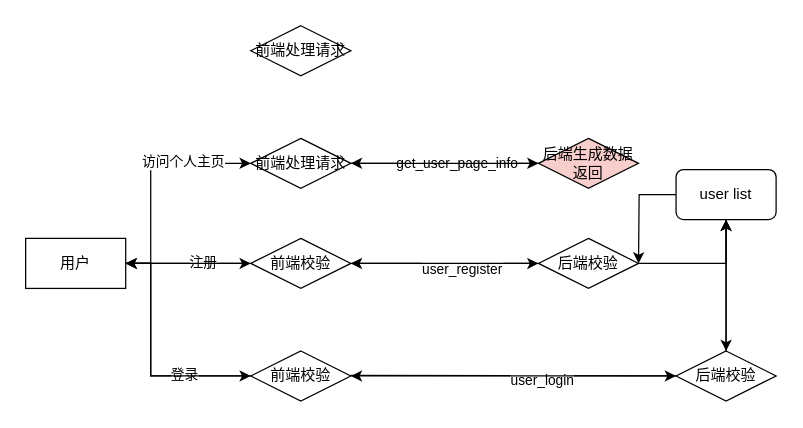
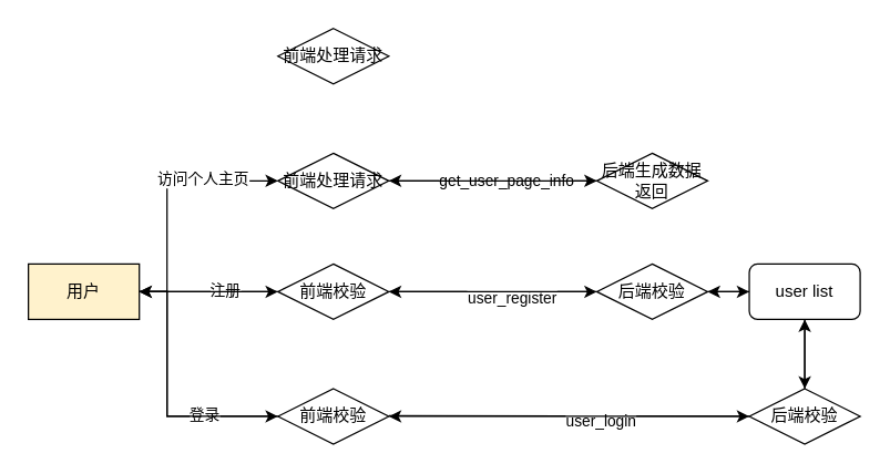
  <mxCell id="0" />
  <mxCell id="1" parent="0" />
  <mxCell id="2" style="edgeStyle=orthogonalEdgeStyle;rounded=0;orthogonalLoop=1;jettySize=auto;html=1;exitX=1;exitY=0.5;exitDx=0;exitDy=0;entryX=0;entryY=0.5;entryDx=0;entryDy=0;" edge="1" parent="1" source="8" target="15"><mxGeometry relative="1" as="geometry" /></mxCell>
  <mxCell id="3" value="注册" style="edgeLabel;html=1;align=center;verticalAlign=middle;resizable=0;points=[];" vertex="1" connectable="0" parent="2"><mxGeometry x="0.221" y="2" relative="1" as="geometry"><mxPoint as="offset" /></mxGeometry></mxCell>
  <mxCell id="4" style="edgeStyle=orthogonalEdgeStyle;rounded=0;orthogonalLoop=1;jettySize=auto;html=1;exitX=1;exitY=0.5;exitDx=0;exitDy=0;entryX=0;entryY=0.5;entryDx=0;entryDy=0;" edge="1" parent="1" source="8" target="20"><mxGeometry relative="1" as="geometry"><Array as="points"><mxPoint x="120" y="210" /><mxPoint x="120" y="300" /></Array></mxGeometry></mxCell>
  <mxCell id="5" value="登录" style="edgeLabel;html=1;align=center;verticalAlign=middle;resizable=0;points=[];" vertex="1" connectable="0" parent="4"><mxGeometry x="0.432" y="2" relative="1" as="geometry"><mxPoint as="offset" /></mxGeometry></mxCell>
  <mxCell id="6" style="edgeStyle=orthogonalEdgeStyle;rounded=0;orthogonalLoop=1;jettySize=auto;html=1;exitX=1;exitY=0.5;exitDx=0;exitDy=0;entryX=0;entryY=0.5;entryDx=0;entryDy=0;" edge="1" parent="1" source="8" target="28"><mxGeometry relative="1" as="geometry"><Array as="points"><mxPoint x="120" y="210" /><mxPoint x="120" y="130" /></Array></mxGeometry></mxCell>
  <mxCell id="7" value="访问个人主页" style="edgeLabel;html=1;align=center;verticalAlign=middle;resizable=0;points=[];" vertex="1" connectable="0" parent="6"><mxGeometry x="0.389" y="2" relative="1" as="geometry"><mxPoint as="offset" /></mxGeometry></mxCell>
- <mxCell id="8" value="用户" style="rounded=0;whiteSpace=wrap;html=1;" vertex="1" parent="1"><mxGeometry x="20" y="190" width="80" height="40" as="geometry" /></mxCell>
+ <mxCell id="8" value="用户" style="rounded=0;whiteSpace=wrap;html=1;fillColor=#fff2cc;" vertex="1" parent="1"><mxGeometry x="20" y="190" width="80" height="40" as="geometry" /></mxCell>
  <mxCell id="9" style="edgeStyle=orthogonalEdgeStyle;rounded=0;orthogonalLoop=1;jettySize=auto;html=1;exitX=0.5;exitY=1;exitDx=0;exitDy=0;entryX=0.5;entryY=0;entryDx=0;entryDy=0;" edge="1" parent="1" source="11" target="25"><mxGeometry relative="1" as="geometry" /></mxCell>
  <mxCell id="10" style="edgeStyle=orthogonalEdgeStyle;rounded=0;orthogonalLoop=1;jettySize=auto;html=1;exitX=0;exitY=0.5;exitDx=0;exitDy=0;" edge="1" parent="1" source="11"><mxGeometry relative="1" as="geometry"><mxPoint x="510" y="210" as="targetPoint" /></mxGeometry></mxCell>
- <mxCell id="11" value="user list" style="rounded=1;whiteSpace=wrap;html=1;" vertex="1" parent="1"><mxGeometry x="540" y="135" width="80" height="40" as="geometry" /></mxCell>
+ <mxCell id="11" value="user list" style="rounded=1;whiteSpace=wrap;html=1;" vertex="1" parent="1"><mxGeometry x="540" y="190" width="80" height="40" as="geometry" /></mxCell>
  <mxCell id="12" style="edgeStyle=orthogonalEdgeStyle;rounded=0;orthogonalLoop=1;jettySize=auto;html=1;exitX=1;exitY=0.5;exitDx=0;exitDy=0;entryX=0;entryY=0.5;entryDx=0;entryDy=0;" edge="1" parent="1" source="15" target="18"><mxGeometry relative="1" as="geometry" /></mxCell>
  <mxCell id="13" value="user_register" style="edgeLabel;html=1;align=center;verticalAlign=middle;resizable=0;points=[];" vertex="1" connectable="0" parent="12"><mxGeometry x="0.176" y="-4" relative="1" as="geometry"><mxPoint as="offset" /></mxGeometry></mxCell>
  <mxCell id="14" style="edgeStyle=orthogonalEdgeStyle;rounded=0;orthogonalLoop=1;jettySize=auto;html=1;exitX=0;exitY=0.5;exitDx=0;exitDy=0;entryX=1;entryY=0.5;entryDx=0;entryDy=0;" edge="1" parent="1" source="15" target="8"><mxGeometry relative="1" as="geometry" /></mxCell>
  <mxCell id="15" value="前端校验" style="rhombus;whiteSpace=wrap;html=1;" vertex="1" parent="1"><mxGeometry x="200" y="190" width="80" height="40" as="geometry" /></mxCell>
  <mxCell id="16" style="edgeStyle=orthogonalEdgeStyle;rounded=0;orthogonalLoop=1;jettySize=auto;html=1;" edge="1" parent="1" source="18" target="11"><mxGeometry relative="1" as="geometry" /></mxCell>
  <mxCell id="17" style="edgeStyle=orthogonalEdgeStyle;rounded=0;orthogonalLoop=1;jettySize=auto;html=1;exitX=0;exitY=0.5;exitDx=0;exitDy=0;entryX=1;entryY=0.5;entryDx=0;entryDy=0;" edge="1" parent="1" source="18" target="15"><mxGeometry relative="1" as="geometry" /></mxCell>
  <mxCell id="18" value="后端校验" style="rhombus;whiteSpace=wrap;html=1;" vertex="1" parent="1"><mxGeometry x="430" y="190" width="80" height="40" as="geometry" /></mxCell>
  <mxCell id="19" style="edgeStyle=orthogonalEdgeStyle;rounded=0;orthogonalLoop=1;jettySize=auto;html=1;exitX=0;exitY=0.5;exitDx=0;exitDy=0;entryX=1;entryY=0.5;entryDx=0;entryDy=0;" edge="1" parent="1" source="20" target="8"><mxGeometry relative="1" as="geometry"><Array as="points"><mxPoint x="120" y="300" /><mxPoint x="120" y="210" /></Array></mxGeometry></mxCell>
  <mxCell id="20" value="前端校验" style="rhombus;whiteSpace=wrap;html=1;" vertex="1" parent="1"><mxGeometry x="200" y="280" width="80" height="40" as="geometry" /></mxCell>
  <mxCell id="21" style="edgeStyle=orthogonalEdgeStyle;rounded=0;orthogonalLoop=1;jettySize=auto;html=1;exitX=1;exitY=0.5;exitDx=0;exitDy=0;entryX=0;entryY=0.5;entryDx=0;entryDy=0;" edge="1" parent="1" target="25"><mxGeometry relative="1" as="geometry"><mxPoint x="280" y="299.5" as="sourcePoint" /><mxPoint x="430" y="299.5" as="targetPoint" /></mxGeometry></mxCell>
  <mxCell id="22" value="user_login" style="edgeLabel;html=1;align=center;verticalAlign=middle;resizable=0;points=[];" vertex="1" connectable="0" parent="21"><mxGeometry x="0.176" y="-4" relative="1" as="geometry"><mxPoint as="offset" /></mxGeometry></mxCell>
  <mxCell id="23" style="edgeStyle=orthogonalEdgeStyle;rounded=0;orthogonalLoop=1;jettySize=auto;html=1;exitX=0;exitY=0.5;exitDx=0;exitDy=0;entryX=1;entryY=0.5;entryDx=0;entryDy=0;" edge="1" parent="1" source="25" target="20"><mxGeometry relative="1" as="geometry" /></mxCell>
  <mxCell id="24" style="edgeStyle=orthogonalEdgeStyle;rounded=0;orthogonalLoop=1;jettySize=auto;html=1;exitX=0.5;exitY=0;exitDx=0;exitDy=0;entryX=0.5;entryY=1;entryDx=0;entryDy=0;" edge="1" parent="1" source="25" target="11"><mxGeometry relative="1" as="geometry" /></mxCell>
  <mxCell id="25" value="后端校验" style="rhombus;whiteSpace=wrap;html=1;" vertex="1" parent="1"><mxGeometry x="540" y="280" width="80" height="40" as="geometry" /></mxCell>
  <mxCell id="26" style="edgeStyle=orthogonalEdgeStyle;rounded=0;orthogonalLoop=1;jettySize=auto;html=1;exitX=1;exitY=0.5;exitDx=0;exitDy=0;entryX=0;entryY=0.5;entryDx=0;entryDy=0;" edge="1" parent="1" source="28" target="30"><mxGeometry relative="1" as="geometry" /></mxCell>
  <mxCell id="27" value="get_user_page_info" style="edgeLabel;html=1;align=center;verticalAlign=middle;resizable=0;points=[];" vertex="1" connectable="0" parent="26"><mxGeometry x="0.12" y="1" relative="1" as="geometry"><mxPoint as="offset" /></mxGeometry></mxCell>
  <mxCell id="28" value="前端处理请求" style="rhombus;whiteSpace=wrap;html=1;" vertex="1" parent="1"><mxGeometry x="200" y="110" width="80" height="40" as="geometry" /></mxCell>
  <mxCell id="29" style="edgeStyle=orthogonalEdgeStyle;rounded=0;orthogonalLoop=1;jettySize=auto;html=1;exitX=0;exitY=0.5;exitDx=0;exitDy=0;" edge="1" parent="1" source="30"><mxGeometry relative="1" as="geometry"><mxPoint x="280" y="130" as="targetPoint" /></mxGeometry></mxCell>
- <mxCell id="30" value="后端生成数据返回" style="rhombus;whiteSpace=wrap;html=1;fillColor=#f8cecc;" vertex="1" parent="1"><mxGeometry x="430" y="110" width="80" height="40" as="geometry" /></mxCell>
+ <mxCell id="30" value="后端生成数据返回" style="rhombus;whiteSpace=wrap;html=1;" vertex="1" parent="1"><mxGeometry x="430" y="110" width="80" height="40" as="geometry" /></mxCell>
  <mxCell id="31" value="前端处理请求" style="rhombus;whiteSpace=wrap;html=1;" vertex="1" parent="1"><mxGeometry x="200" y="20" width="80" height="40" as="geometry" /></mxCell>
